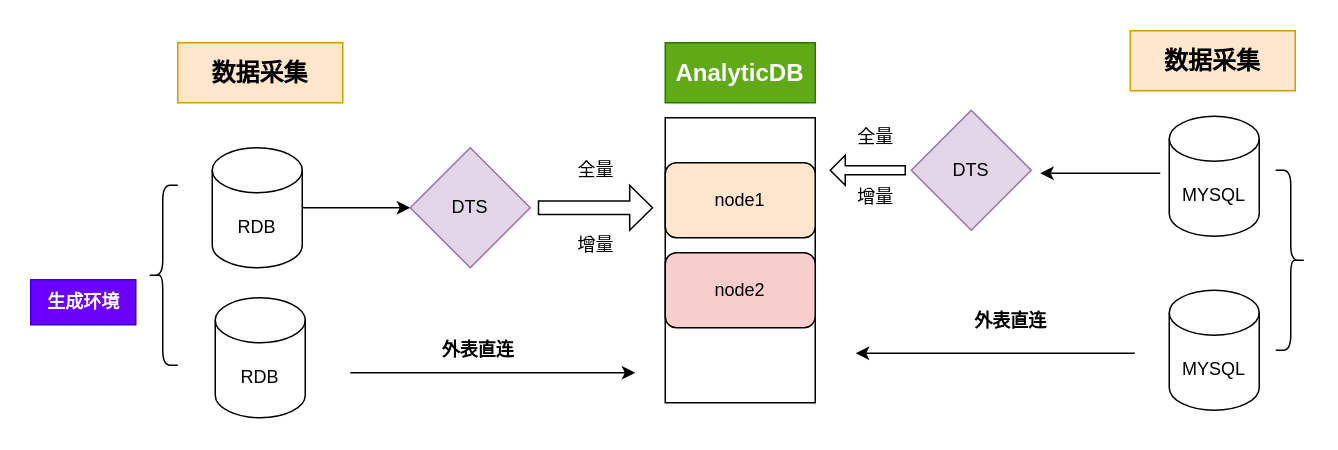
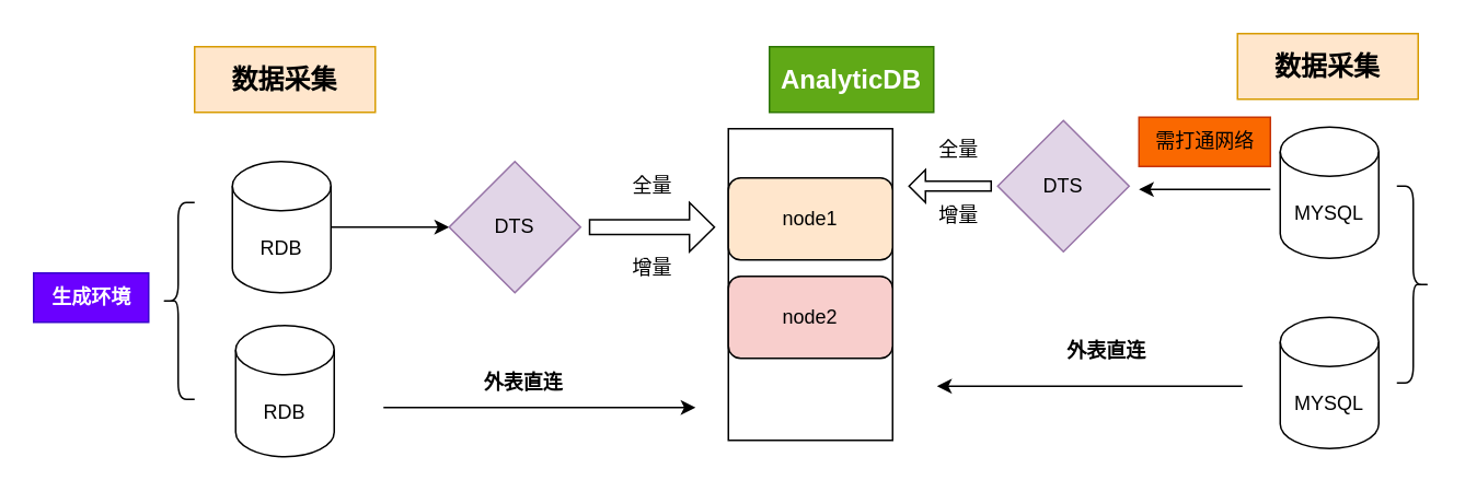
  <mxCell id="0" />
  <mxCell id="1" parent="0" />
  <mxCell id="2" value="" style="edgeStyle=orthogonalEdgeStyle;rounded=0;orthogonalLoop=1;jettySize=auto;html=1;" edge="1" parent="1" source="3" target="5"><mxGeometry relative="1" as="geometry" /></mxCell>
  <mxCell id="3" value="RDB" style="shape=cylinder3;whiteSpace=wrap;html=1;boundedLbl=1;backgroundOutline=1;size=15;" vertex="1" parent="1"><mxGeometry x="141" y="98" width="60" height="80" as="geometry" /></mxCell>
  <mxCell id="4" value="数据采集" style="text;html=1;strokeColor=#d79b00;fillColor=#ffe6cc;align=center;verticalAlign=middle;whiteSpace=wrap;rounded=0;fontStyle=1;fontSize=16;" vertex="1" parent="1"><mxGeometry x="118" y="28" width="110" height="40" as="geometry" /></mxCell>
  <mxCell id="5" value="DTS" style="rhombus;whiteSpace=wrap;html=1;fillColor=#e1d5e7;strokeColor=#9673a6;" vertex="1" parent="1"><mxGeometry x="273" y="98" width="80" height="80" as="geometry" /></mxCell>
  <mxCell id="6" value="" style="rounded=0;whiteSpace=wrap;html=1;" vertex="1" parent="1"><mxGeometry x="443" y="78" width="100" height="190" as="geometry" /></mxCell>
  <mxCell id="7" value="node1" style="rounded=1;whiteSpace=wrap;html=1;fillColor=#ffe6cc;" vertex="1" parent="1"><mxGeometry x="443" y="108" width="100" height="50" as="geometry" /></mxCell>
  <mxCell id="8" value="node2" style="rounded=1;whiteSpace=wrap;html=1;fillColor=#f8cecc;" vertex="1" parent="1"><mxGeometry x="443" y="168" width="100" height="50" as="geometry" /></mxCell>
- <mxCell id="9" value="AnalyticDB" style="text;html=1;strokeColor=#2D7600;fillColor=#60a917;align=center;verticalAlign=middle;whiteSpace=wrap;rounded=0;fontColor=#ffffff;fontSize=16;fontStyle=1" vertex="1" parent="1"><mxGeometry x="443" y="28" width="100" height="40" as="geometry" /></mxCell>
+ <mxCell id="9" value="AnalyticDB" style="text;html=1;strokeColor=#2D7600;fillColor=#60a917;align=center;verticalAlign=middle;whiteSpace=wrap;rounded=0;fontColor=#ffffff;fontSize=16;fontStyle=1" vertex="1" parent="1"><mxGeometry x="468" y="28" width="100" height="40" as="geometry" /></mxCell>
  <mxCell id="10" value="" style="shape=singleArrow;whiteSpace=wrap;html=1;" vertex="1" parent="1"><mxGeometry x="358.5" y="123" width="76" height="30" as="geometry" /></mxCell>
  <mxCell id="11" value="全量" style="text;html=1;strokeColor=none;fillColor=none;align=center;verticalAlign=middle;whiteSpace=wrap;rounded=0;" vertex="1" parent="1"><mxGeometry x="367" y="98" width="60" height="30" as="geometry" /></mxCell>
  <mxCell id="12" value="增量" style="text;html=1;strokeColor=none;fillColor=none;align=center;verticalAlign=middle;whiteSpace=wrap;rounded=0;" vertex="1" parent="1"><mxGeometry x="366.5" y="148" width="60" height="30" as="geometry" /></mxCell>
  <mxCell id="13" value="" style="edgeStyle=orthogonalEdgeStyle;rounded=0;orthogonalLoop=1;jettySize=auto;html=1;" edge="1" parent="1"><mxGeometry relative="1" as="geometry"><mxPoint x="233" y="248" as="sourcePoint" /><mxPoint x="423" y="248" as="targetPoint" /></mxGeometry></mxCell>
  <mxCell id="14" value="RDB" style="shape=cylinder3;whiteSpace=wrap;html=1;boundedLbl=1;backgroundOutline=1;size=15;" vertex="1" parent="1"><mxGeometry x="143" y="198" width="60" height="80" as="geometry" /></mxCell>
  <mxCell id="15" value="外表直连" style="text;html=1;align=center;verticalAlign=middle;resizable=0;points=[];autosize=1;strokeColor=none;fillColor=none;fontStyle=1" vertex="1" parent="1"><mxGeometry x="283" y="218" width="70" height="30" as="geometry" /></mxCell>
  <mxCell id="16" value="" style="shape=curlyBracket;whiteSpace=wrap;html=1;rounded=1;labelPosition=left;verticalLabelPosition=middle;align=right;verticalAlign=middle;" vertex="1" parent="1"><mxGeometry x="98" y="123" width="20" height="120" as="geometry" /></mxCell>
- <mxCell id="17" value="生成环境" style="text;html=1;align=center;verticalAlign=middle;resizable=0;points=[];autosize=1;fontStyle=1;fillColor=#6a00ff;fontColor=#ffffff;strokeColor=#3700CC;" vertex="1" parent="1"><mxGeometry x="20" y="186" width="70" height="30" as="geometry" /></mxCell>
+ <mxCell id="17" value="生成环境" style="text;html=1;align=center;verticalAlign=middle;resizable=0;points=[];autosize=1;fontStyle=1;fillColor=#6a00ff;fontColor=#ffffff;strokeColor=#3700CC;" vertex="1" parent="1"><mxGeometry x="20" y="166" width="70" height="30" as="geometry" /></mxCell>
  <mxCell id="18" style="edgeStyle=orthogonalEdgeStyle;rounded=0;orthogonalLoop=1;jettySize=auto;html=1;" edge="1" parent="1"><mxGeometry relative="1" as="geometry"><mxPoint x="693" y="115" as="targetPoint" /><mxPoint x="773" y="115" as="sourcePoint" /></mxGeometry></mxCell>
  <mxCell id="19" value="MYSQL" style="shape=cylinder3;whiteSpace=wrap;html=1;boundedLbl=1;backgroundOutline=1;size=15;" vertex="1" parent="1"><mxGeometry x="779" y="77" width="60" height="80" as="geometry" /></mxCell>
  <mxCell id="20" value="" style="shape=curlyBracket;whiteSpace=wrap;html=1;rounded=1;flipH=1;labelPosition=right;verticalLabelPosition=middle;align=left;verticalAlign=middle;" vertex="1" parent="1"><mxGeometry x="850" y="113" width="20" height="120" as="geometry" /></mxCell>
  <mxCell id="21" value="DTS" style="rhombus;whiteSpace=wrap;html=1;fillColor=#e1d5e7;strokeColor=#9673a6;" vertex="1" parent="1"><mxGeometry x="607" y="73" width="80" height="80" as="geometry" /></mxCell>
  <mxCell id="22" value="" style="shape=singleArrow;direction=west;whiteSpace=wrap;html=1;" vertex="1" parent="1"><mxGeometry x="553" y="103" width="50" height="20" as="geometry" /></mxCell>
  <mxCell id="23" value="全量" style="text;html=1;align=center;verticalAlign=middle;resizable=0;points=[];autosize=1;strokeColor=none;fillColor=none;" vertex="1" parent="1"><mxGeometry x="558" y="76" width="50" height="30" as="geometry" /></mxCell>
  <mxCell id="24" value="增量" style="text;html=1;align=center;verticalAlign=middle;resizable=0;points=[];autosize=1;strokeColor=none;fillColor=none;" vertex="1" parent="1"><mxGeometry x="558" y="116" width="50" height="30" as="geometry" /></mxCell>
+ <mxCell id="25" value="需打通网络" style="text;html=1;align=center;verticalAlign=middle;resizable=0;points=[];autosize=1;strokeColor=#C73500;fillColor=#fa6800;fontColor=#000000;" vertex="1" parent="1"><mxGeometry x="693" y="71" width="80" height="30" as="geometry" /></mxCell>
  <mxCell id="26" style="edgeStyle=orthogonalEdgeStyle;rounded=0;orthogonalLoop=1;jettySize=auto;html=1;" edge="1" parent="1"><mxGeometry relative="1" as="geometry"><mxPoint x="570" y="235" as="targetPoint" /><mxPoint x="756" y="235" as="sourcePoint" /></mxGeometry></mxCell>
  <mxCell id="27" value="MYSQL" style="shape=cylinder3;whiteSpace=wrap;html=1;boundedLbl=1;backgroundOutline=1;size=15;" vertex="1" parent="1"><mxGeometry x="779" y="193" width="60" height="80" as="geometry" /></mxCell>
  <mxCell id="28" value="外表直连" style="text;html=1;align=center;verticalAlign=middle;resizable=0;points=[];autosize=1;strokeColor=none;fillColor=none;fontStyle=1" vertex="1" parent="1"><mxGeometry x="638" y="199" width="70" height="30" as="geometry" /></mxCell>
  <mxCell id="29" value="数据采集" style="text;html=1;strokeColor=#d79b00;fillColor=#ffe6cc;align=center;verticalAlign=middle;whiteSpace=wrap;rounded=0;fontStyle=1;fontSize=16;" vertex="1" parent="1"><mxGeometry x="753" y="20" width="110" height="40" as="geometry" /></mxCell>
